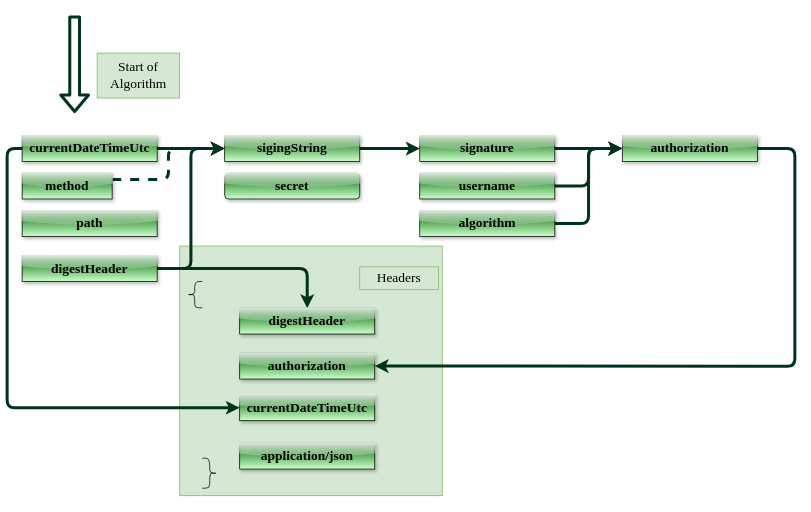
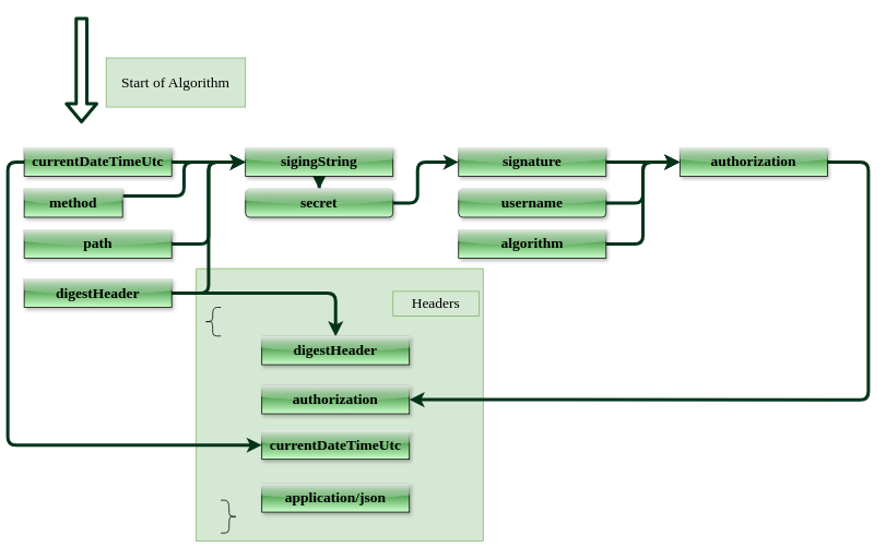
  <mxCell id="0" />
  <mxCell id="1" parent="0" />
  <mxCell id="2" value="" style="rounded=0;whiteSpace=wrap;html=1;labelBackgroundColor=none;labelBorderColor=none;fontFamily=Times New Roman;fontSize=18;fillColor=#d5e8d4;strokeColor=#82b366;" parent="1" vertex="1"><mxGeometry x="230" y="327.25" width="350" height="332.75" as="geometry" /></mxCell>
  <mxCell id="3" style="edgeStyle=orthogonalEdgeStyle;rounded=1;orthogonalLoop=1;jettySize=auto;html=1;strokeColor=#00331A;strokeWidth=4;fontFamily=Times New Roman;fontSize=18;fontColor=default;" parent="1" source="5" edge="1"><mxGeometry relative="1" as="geometry"><mxPoint x="290" y="197.25" as="targetPoint" /></mxGeometry></mxCell>
  <mxCell id="4" style="edgeStyle=orthogonalEdgeStyle;rounded=1;orthogonalLoop=1;jettySize=auto;html=1;exitX=0;exitY=0.5;exitDx=0;exitDy=0;entryX=0;entryY=0.5;entryDx=0;entryDy=0;strokeColor=#00331A;strokeWidth=4;fontFamily=Times New Roman;fontSize=18;fontColor=default;" parent="1" source="5" target="27" edge="1"><mxGeometry relative="1" as="geometry" /></mxCell>
  <mxCell id="5" value="&lt;div style=&quot;font-size: 18px;&quot;&gt;&lt;div style=&quot;font-size: 18px;&quot;&gt;currentDateTimeUtc&lt;/div&gt;&lt;/div&gt;" style="rounded=0;whiteSpace=wrap;html=1;shadow=1;glass=1;labelBackgroundColor=none;labelBorderColor=none;sketch=0;fillStyle=dots;strokeColor=#000000;strokeWidth=1;fontSize=18;fontColor=default;fillColor=#006600;gradientColor=#CCFFCC;fontStyle=1;fontFamily=Times New Roman;" parent="1" vertex="1"><mxGeometry x="20" y="180" width="180" height="34.5" as="geometry" /></mxCell>
- <mxCell id="6" style="edgeStyle=orthogonalEdgeStyle;rounded=1;orthogonalLoop=1;jettySize=auto;html=1;exitX=1;exitY=0.25;exitDx=0;exitDy=0;entryX=0;entryY=0.5;entryDx=0;entryDy=0;strokeColor=#00331A;strokeWidth=4;fontFamily=Times New Roman;fontSize=18;fontColor=default;dashed=1;" parent="1" source="7" target="14" edge="1"><mxGeometry relative="1" as="geometry" /></mxCell>
+ <mxCell id="6" style="edgeStyle=orthogonalEdgeStyle;rounded=1;orthogonalLoop=1;jettySize=auto;html=1;exitX=1;exitY=0.25;exitDx=0;exitDy=0;entryX=0;entryY=0.5;entryDx=0;entryDy=0;strokeColor=#00331A;strokeWidth=4;fontFamily=Times New Roman;fontSize=18;fontColor=default;" parent="1" source="7" target="14" edge="1"><mxGeometry relative="1" as="geometry" /></mxCell>
  <mxCell id="7" value="&lt;div style=&quot;font-size: 18px;&quot;&gt;&lt;div style=&quot;font-size: 18px;&quot;&gt;method&lt;/div&gt;&lt;/div&gt;" style="rounded=0;whiteSpace=wrap;html=1;shadow=1;glass=1;labelBackgroundColor=none;labelBorderColor=none;sketch=0;fillStyle=dots;strokeColor=#000000;strokeWidth=1;fontSize=18;fontColor=default;fillColor=#006600;gradientColor=#CCFFCC;fontStyle=1;fontFamily=Times New Roman;" parent="1" vertex="1"><mxGeometry x="20" y="230" width="120" height="34.5" as="geometry" /></mxCell>
+ <mxCell id="8" style="edgeStyle=orthogonalEdgeStyle;rounded=1;orthogonalLoop=1;jettySize=auto;html=1;entryX=0;entryY=0.5;entryDx=0;entryDy=0;strokeColor=#00331A;strokeWidth=4;fontFamily=Times New Roman;fontSize=18;fontColor=default;" parent="1" source="9" target="14" edge="1"><mxGeometry relative="1" as="geometry" /></mxCell>
  <mxCell id="9" value="&lt;div style=&quot;font-size: 18px;&quot;&gt;&lt;div style=&quot;font-size: 18px;&quot;&gt;path&lt;/div&gt;&lt;/div&gt;" style="rounded=0;whiteSpace=wrap;html=1;shadow=1;glass=1;labelBackgroundColor=none;labelBorderColor=none;sketch=0;fillStyle=dots;strokeColor=#000000;strokeWidth=1;fontSize=18;fontColor=default;fillColor=#006600;gradientColor=#CCFFCC;fontStyle=1;fontFamily=Times New Roman;" parent="1" vertex="1"><mxGeometry x="20" y="280" width="180" height="34.5" as="geometry" /></mxCell>
  <mxCell id="10" style="edgeStyle=orthogonalEdgeStyle;orthogonalLoop=1;jettySize=auto;html=1;entryX=0;entryY=0.5;entryDx=0;entryDy=0;fontFamily=Times New Roman;fontSize=18;fontColor=default;strokeWidth=4;rounded=1;strokeColor=#00331A;" parent="1" source="12" target="14" edge="1"><mxGeometry relative="1" as="geometry" /></mxCell>
  <mxCell id="11" style="edgeStyle=orthogonalEdgeStyle;rounded=1;orthogonalLoop=1;jettySize=auto;html=1;strokeColor=#00331A;strokeWidth=4;fontFamily=Times New Roman;fontSize=18;fontColor=default;" parent="1" source="12" target="25" edge="1"><mxGeometry relative="1" as="geometry" /></mxCell>
  <mxCell id="12" value="&lt;div style=&quot;font-size: 18px;&quot;&gt;&lt;div style=&quot;font-size: 18px;&quot;&gt;digestHeader&lt;/div&gt;&lt;/div&gt;" style="rounded=0;whiteSpace=wrap;html=1;shadow=1;glass=1;labelBackgroundColor=none;labelBorderColor=none;sketch=0;fillStyle=dots;strokeColor=#000000;strokeWidth=1;fontSize=18;fontColor=default;fillColor=#006600;gradientColor=#CCFFCC;fontStyle=1;fontFamily=Times New Roman;" parent="1" vertex="1"><mxGeometry x="20" y="340" width="180" height="34.5" as="geometry" /></mxCell>
- <mxCell id="13" style="edgeStyle=orthogonalEdgeStyle;rounded=1;orthogonalLoop=1;jettySize=auto;html=1;entryX=0;entryY=0.5;entryDx=0;entryDy=0;strokeColor=#00331A;strokeWidth=4;fontFamily=Times New Roman;fontSize=18;fontColor=default;" parent="1" source="14" target="22" edge="1"><mxGeometry relative="1" as="geometry" /></mxCell>
+ <mxCell id="13" style="edgeStyle=orthogonalEdgeStyle;rounded=1;orthogonalLoop=1;jettySize=auto;html=1;strokeColor=#00331A;strokeWidth=4;fontFamily=Times New Roman;fontSize=18;fontColor=default;" parent="1" source="14" target="16" edge="1"><mxGeometry relative="1" as="geometry" /></mxCell>
  <mxCell id="14" value="&lt;div style=&quot;font-size: 18px;&quot;&gt;&lt;div style=&quot;font-size: 18px;&quot;&gt;sigingString&lt;/div&gt;&lt;/div&gt;" style="rounded=0;whiteSpace=wrap;html=1;shadow=1;glass=1;labelBackgroundColor=none;labelBorderColor=none;sketch=0;fillStyle=dots;strokeColor=#000000;strokeWidth=1;fontSize=18;fontColor=default;fillColor=#006600;gradientColor=#CCFFCC;fontStyle=1;fontFamily=Times New Roman;" parent="1" vertex="1"><mxGeometry x="290" y="180" width="180" height="34.5" as="geometry" /></mxCell>
+ <mxCell id="15" style="edgeStyle=orthogonalEdgeStyle;rounded=1;orthogonalLoop=1;jettySize=auto;html=1;strokeColor=#00331A;strokeWidth=4;fontFamily=Times New Roman;fontSize=18;fontColor=default;entryX=0;entryY=0.5;entryDx=0;entryDy=0;" parent="1" source="16" target="22" edge="1"><mxGeometry relative="1" as="geometry"><mxPoint x="540" y="230" as="targetPoint" /><Array as="points"><mxPoint x="500" y="247" /><mxPoint x="500" y="197" /></Array></mxGeometry></mxCell>
  <mxCell id="16" value="&lt;div style=&quot;font-size: 18px;&quot;&gt;&lt;div style=&quot;font-size: 18px;&quot;&gt;secret&lt;/div&gt;&lt;/div&gt;" style="whiteSpace=wrap;html=1;shadow=1;glass=1;labelBackgroundColor=none;labelBorderColor=none;sketch=0;fillStyle=dots;strokeColor=#000000;strokeWidth=1;fontSize=18;fontColor=default;fillColor=#006600;gradientColor=#CCFFCC;fontStyle=1;fontFamily=Times New Roman;rounded=1;" parent="1" vertex="1"><mxGeometry x="290" y="230" width="180" height="34.5" as="geometry" /></mxCell>
  <mxCell id="17" style="edgeStyle=orthogonalEdgeStyle;rounded=1;orthogonalLoop=1;jettySize=auto;html=1;strokeColor=#00331A;strokeWidth=4;fontFamily=Times New Roman;fontSize=18;fontColor=default;entryX=0;entryY=0.5;entryDx=0;entryDy=0;" parent="1" source="18" target="24" edge="1"><mxGeometry relative="1" as="geometry"><mxPoint x="820" y="200" as="targetPoint" /></mxGeometry></mxCell>
- <mxCell id="18" value="&lt;div style=&quot;font-size: 18px;&quot;&gt;&lt;div style=&quot;font-size: 18px;&quot;&gt;username&lt;/div&gt;&lt;/div&gt;" style="rounded=0;whiteSpace=wrap;html=1;shadow=1;glass=1;labelBackgroundColor=none;labelBorderColor=none;sketch=0;fillStyle=dots;strokeColor=#000000;strokeWidth=1;fontSize=18;fontColor=default;fillColor=#006600;gradientColor=#CCFFCC;fontStyle=1;fontFamily=Times New Roman;" parent="1" vertex="1"><mxGeometry x="550" y="230" width="180" height="34.5" as="geometry" /></mxCell>
+ <mxCell id="18" value="&lt;div style=&quot;font-size: 18px;&quot;&gt;&lt;div style=&quot;font-size: 18px;&quot;&gt;username&lt;/div&gt;&lt;/div&gt;" style="whiteSpace=wrap;html=1;shadow=1;glass=1;labelBackgroundColor=none;labelBorderColor=none;sketch=0;fillStyle=dots;strokeColor=#000000;strokeWidth=1;fontSize=18;fontColor=default;fillColor=#006600;gradientColor=#CCFFCC;fontStyle=1;fontFamily=Times New Roman;rounded=1;" parent="1" vertex="1"><mxGeometry x="550" y="230" width="180" height="34.5" as="geometry" /></mxCell>
  <mxCell id="19" style="edgeStyle=orthogonalEdgeStyle;rounded=1;orthogonalLoop=1;jettySize=auto;html=1;entryX=0;entryY=0.5;entryDx=0;entryDy=0;strokeColor=#00331A;strokeWidth=4;fontFamily=Times New Roman;fontSize=18;fontColor=default;" parent="1" source="20" target="24" edge="1"><mxGeometry relative="1" as="geometry" /></mxCell>
  <mxCell id="20" value="&lt;div style=&quot;font-size: 18px;&quot;&gt;&lt;div style=&quot;font-size: 18px;&quot;&gt;algorithm&lt;/div&gt;&lt;/div&gt;" style="rounded=0;whiteSpace=wrap;html=1;shadow=1;glass=1;labelBackgroundColor=none;labelBorderColor=none;sketch=0;fillStyle=dots;strokeColor=#000000;strokeWidth=1;fontSize=18;fontColor=default;fillColor=#006600;gradientColor=#CCFFCC;fontStyle=1;fontFamily=Times New Roman;" parent="1" vertex="1"><mxGeometry x="550" y="280" width="180" height="34.5" as="geometry" /></mxCell>
  <mxCell id="21" style="edgeStyle=orthogonalEdgeStyle;rounded=1;orthogonalLoop=1;jettySize=auto;html=1;entryX=0;entryY=0.5;entryDx=0;entryDy=0;strokeColor=#00331A;strokeWidth=4;fontFamily=Times New Roman;fontSize=18;fontColor=default;" parent="1" source="22" target="24" edge="1"><mxGeometry relative="1" as="geometry" /></mxCell>
  <mxCell id="22" value="&lt;div style=&quot;font-size: 18px;&quot;&gt;&lt;div style=&quot;font-size: 18px;&quot;&gt;signature&lt;/div&gt;&lt;/div&gt;" style="rounded=0;whiteSpace=wrap;html=1;shadow=1;glass=1;labelBackgroundColor=none;labelBorderColor=none;sketch=0;fillStyle=dots;strokeColor=#000000;strokeWidth=1;fontSize=18;fontColor=default;fillColor=#006600;gradientColor=#CCFFCC;fontStyle=1;fontFamily=Times New Roman;" parent="1" vertex="1"><mxGeometry x="550" y="180" width="180" height="34.5" as="geometry" /></mxCell>
  <mxCell id="23" style="edgeStyle=orthogonalEdgeStyle;rounded=1;orthogonalLoop=1;jettySize=auto;html=1;entryX=1;entryY=0.5;entryDx=0;entryDy=0;strokeColor=#00331A;strokeWidth=4;fontFamily=Times New Roman;fontSize=18;fontColor=default;" parent="1" source="24" target="26" edge="1"><mxGeometry relative="1" as="geometry"><Array as="points"><mxPoint x="1050" y="197" /><mxPoint x="1050" y="487" /></Array></mxGeometry></mxCell>
  <mxCell id="24" value="&lt;div style=&quot;font-size: 18px;&quot;&gt;&lt;div style=&quot;font-size: 18px;&quot;&gt;authorization&lt;/div&gt;&lt;/div&gt;" style="rounded=0;whiteSpace=wrap;html=1;shadow=1;glass=1;labelBackgroundColor=none;labelBorderColor=none;sketch=0;fillStyle=dots;strokeColor=#000000;strokeWidth=1;fontSize=18;fontColor=default;fillColor=#006600;gradientColor=#CCFFCC;fontStyle=1;fontFamily=Times New Roman;" parent="1" vertex="1"><mxGeometry x="820" y="180" width="180" height="34.5" as="geometry" /></mxCell>
  <mxCell id="25" value="&lt;div style=&quot;font-size: 18px;&quot;&gt;&lt;div style=&quot;font-size: 18px;&quot;&gt;digestHeader&lt;/div&gt;&lt;/div&gt;" style="rounded=0;whiteSpace=wrap;html=1;shadow=1;glass=1;labelBackgroundColor=none;labelBorderColor=none;sketch=0;fillStyle=dots;strokeColor=#000000;strokeWidth=1;fontSize=18;fontColor=default;fillColor=#006600;gradientColor=#CCFFCC;fontStyle=1;fontFamily=Times New Roman;" parent="1" vertex="1"><mxGeometry x="310" y="410" width="180" height="34.5" as="geometry" /></mxCell>
  <mxCell id="26" value="&lt;div style=&quot;font-size: 18px;&quot;&gt;&lt;div style=&quot;font-size: 18px;&quot;&gt;authorization&lt;/div&gt;&lt;/div&gt;" style="rounded=0;whiteSpace=wrap;html=1;shadow=1;glass=1;labelBackgroundColor=none;labelBorderColor=none;sketch=0;fillStyle=dots;strokeColor=#000000;strokeWidth=1;fontSize=18;fontColor=default;fillColor=#006600;gradientColor=#CCFFCC;fontStyle=1;fontFamily=Times New Roman;" parent="1" vertex="1"><mxGeometry x="310" y="470" width="180" height="34.5" as="geometry" /></mxCell>
  <mxCell id="27" value="&lt;div style=&quot;font-size: 18px;&quot;&gt;&lt;div style=&quot;font-size: 18px;&quot;&gt;currentDateTimeUtc&lt;/div&gt;&lt;/div&gt;" style="rounded=0;whiteSpace=wrap;html=1;shadow=1;glass=1;labelBackgroundColor=none;labelBorderColor=none;sketch=0;fillStyle=dots;strokeColor=#000000;strokeWidth=1;fontSize=18;fontColor=default;fillColor=#006600;gradientColor=#CCFFCC;fontStyle=1;fontFamily=Times New Roman;" parent="1" vertex="1"><mxGeometry x="310" y="525.5" width="180" height="34.5" as="geometry" /></mxCell>
  <mxCell id="28" value="" style="shape=curlyBracket;whiteSpace=wrap;html=1;rounded=1;labelBackgroundColor=none;labelBorderColor=none;fontFamily=Times New Roman;fontSize=18;fontColor=default;" parent="1" vertex="1"><mxGeometry x="240" y="374.5" width="20" height="35" as="geometry" /></mxCell>
  <mxCell id="29" value="" style="shape=curlyBracket;whiteSpace=wrap;html=1;rounded=1;flipH=1;labelBackgroundColor=none;labelBorderColor=none;fontFamily=Times New Roman;fontSize=18;fontColor=default;size=0.5;" parent="1" vertex="1"><mxGeometry x="260" y="610" width="20" height="40" as="geometry" /></mxCell>
  <mxCell id="30" value="Headers" style="text;html=1;strokeColor=#82b366;fillColor=#d5e8d4;align=center;verticalAlign=middle;whiteSpace=wrap;rounded=0;labelBackgroundColor=none;labelBorderColor=none;fontFamily=Times New Roman;fontSize=18;" parent="1" vertex="1"><mxGeometry x="470" y="355" width="105" height="30" as="geometry" /></mxCell>
  <mxCell id="31" value="" style="shape=flexArrow;endArrow=classic;html=1;rounded=1;strokeColor=#00331A;strokeWidth=4;fontFamily=Times New Roman;fontSize=18;fontColor=default;" parent="1" edge="1"><mxGeometry width="50" height="50" relative="1" as="geometry"><mxPoint x="90" y="20" as="sourcePoint" /><mxPoint x="90" y="150" as="targetPoint" /></mxGeometry></mxCell>
- <mxCell id="32" value="Start of Algorithm" style="text;html=1;strokeColor=#82b366;fillColor=#d5e8d4;align=center;verticalAlign=middle;whiteSpace=wrap;rounded=0;labelBackgroundColor=none;labelBorderColor=none;fontFamily=Times New Roman;fontSize=18;" parent="1" vertex="1"><mxGeometry x="120" y="70" width="110" height="60" as="geometry" /></mxCell>
+ <mxCell id="32" value="Start of Algorithm" style="text;html=1;strokeColor=#82b366;fillColor=#d5e8d4;align=center;verticalAlign=middle;whiteSpace=wrap;rounded=0;labelBackgroundColor=none;labelBorderColor=none;fontFamily=Times New Roman;fontSize=18;" parent="1" vertex="1"><mxGeometry x="120" y="70" width="170" height="60" as="geometry" /></mxCell>
  <mxCell id="33" value="&lt;div style=&quot;font-size: 18px;&quot;&gt;&lt;div style=&quot;font-size: 18px;&quot;&gt;application/json&lt;/div&gt;&lt;/div&gt;" style="rounded=0;whiteSpace=wrap;html=1;shadow=1;glass=1;labelBackgroundColor=none;labelBorderColor=none;sketch=0;fillStyle=dots;strokeColor=#000000;strokeWidth=1;fontSize=18;fontColor=default;fillColor=#006600;gradientColor=#CCFFCC;fontStyle=1;fontFamily=Times New Roman;" vertex="1" parent="1"><mxGeometry x="310" y="590" width="180" height="34.5" as="geometry" /></mxCell>
